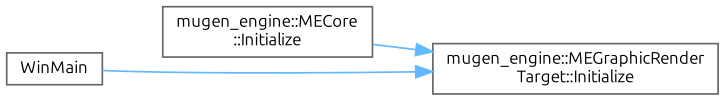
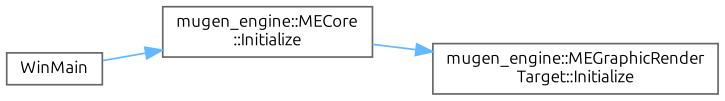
  digraph {
    fontname=Ubuntu
    rankdir=RL
    node [color=grey40 fillcolor=white fontname=Ubuntu fontsize=10 shape=box style=filled]
    edge [color=steelblue1 dir=back fontname=Ubuntu fontsize=10 labelfontname=Helvetica labelfontsize=10 style=solid]
    n1 [height=0.2 label="mugen_engine::MEGraphicRender\lTarget::Initialize" width=0.4]
    n2 [height=0.2 label="mugen_engine::MECore\l::Initialize" width=0.4]
    n3 [height=0.2 label=WinMain width=0.4]
    n1 -> n2
-   n1 -> n3
+   n2 -> n3
  }
